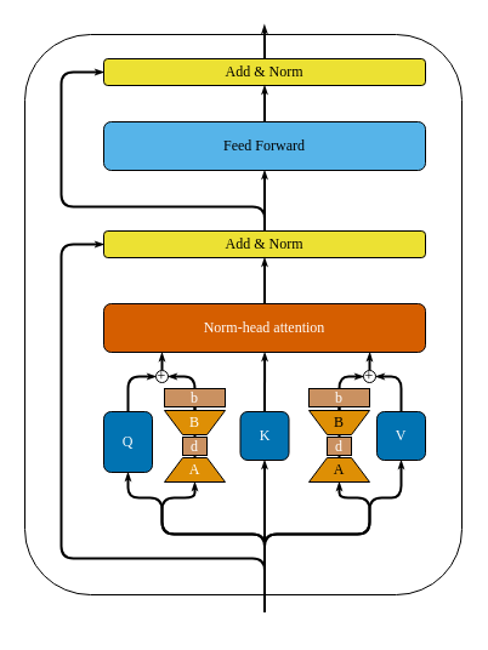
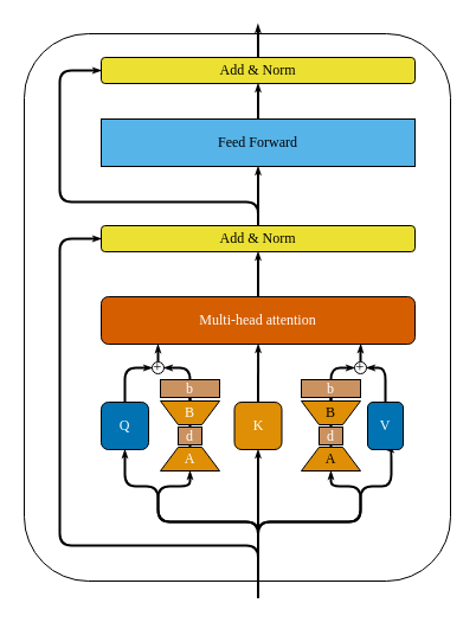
  <mxCell id="0" />
  <mxCell id="1" parent="0" />
  <mxCell id="2" value="" style="rounded=1;whiteSpace=wrap;html=1;fillColor=none;fontFamily=EHUSans;" parent="1" vertex="1"><mxGeometry x="20" y="28" width="360" height="462" as="geometry" /></mxCell>
  <mxCell id="3" style="edgeStyle=orthogonalEdgeStyle;html=1;exitX=0.5;exitY=0;exitDx=0;exitDy=0;entryX=0.5;entryY=1;entryDx=0;entryDy=0;strokeWidth=2;endArrow=classicThin;endFill=1;endSize=1;rounded=1;fontFamily=EHUSans;" parent="1" source="5" target="9" edge="1"><mxGeometry relative="1" as="geometry" /></mxCell>
  <mxCell id="4" style="edgeStyle=orthogonalEdgeStyle;html=1;exitX=0.5;exitY=0;exitDx=0;exitDy=0;entryX=0;entryY=0.5;entryDx=0;entryDy=0;strokeWidth=2;fontColor=#FFFFFF;endArrow=classicThin;endFill=1;endSize=1;rounded=1;fontFamily=EHUSans;" parent="1" source="5" target="7" edge="1"><mxGeometry relative="1" as="geometry"><Array as="points"><mxPoint x="218" y="170" /><mxPoint x="50" y="170" /><mxPoint x="50" y="59" /></Array></mxGeometry></mxCell>
  <mxCell id="5" value="Add &amp;amp; Norm" style="rounded=1;whiteSpace=wrap;html=1;fillColor=#ece133;fontFamily=EHUSans;fontStyle=0" parent="1" vertex="1"><mxGeometry x="85" y="190" width="265" height="22" as="geometry" /></mxCell>
  <mxCell id="6" style="edgeStyle=orthogonalEdgeStyle;html=1;exitX=0.5;exitY=0;exitDx=0;exitDy=0;strokeWidth=2;fontColor=#FFFFFF;endArrow=classicThin;endFill=1;endSize=1;rounded=1;fontFamily=EHUSans;" parent="1" source="7" edge="1"><mxGeometry relative="1" as="geometry"><mxPoint x="217.385" y="20" as="targetPoint" /></mxGeometry></mxCell>
  <mxCell id="7" value="Add &amp;amp; Norm" style="rounded=1;whiteSpace=wrap;html=1;fillColor=#ece133;fontFamily=EHUSans;fontStyle=0" parent="1" vertex="1"><mxGeometry x="85" y="48" width="265" height="22" as="geometry" /></mxCell>
  <mxCell id="8" style="edgeStyle=orthogonalEdgeStyle;html=1;exitX=0.5;exitY=0;exitDx=0;exitDy=0;entryX=0.5;entryY=1;entryDx=0;entryDy=0;strokeWidth=2;endArrow=classicThin;endFill=1;endSize=1;rounded=1;fontFamily=EHUSans;" parent="1" source="9" target="7" edge="1"><mxGeometry relative="1" as="geometry" /></mxCell>
- <mxCell id="9" value="Feed Forward" style="rounded=1;whiteSpace=wrap;html=1;fillColor=#56b4e9;fontFamily=EHUSans;fontStyle=0" parent="1" vertex="1"><mxGeometry x="85" y="100" width="265" height="40" as="geometry" /></mxCell>
+ <mxCell id="9" value="Feed Forward" style="whiteSpace=wrap;html=1;fillColor=#56b4e9;fontFamily=EHUSans;fontStyle=0;rounded=0;" parent="1" vertex="1"><mxGeometry x="85" y="100" width="265" height="40" as="geometry" /></mxCell>
  <mxCell id="10" style="html=1;exitX=0.5;exitY=0;exitDx=0;exitDy=0;entryX=0.5;entryY=1;entryDx=0;entryDy=0;strokeWidth=2;fontColor=#FFFFFF;endArrow=classicThin;endFill=1;edgeStyle=orthogonalEdgeStyle;endSize=1;rounded=1;fontFamily=EHUSans;" parent="1" source="16" target="18" edge="1"><mxGeometry relative="1" as="geometry"><Array as="points"><mxPoint x="218" y="440" /><mxPoint x="133" y="440" /><mxPoint x="133" y="410" /><mxPoint x="105" y="410" /></Array></mxGeometry></mxCell>
  <mxCell id="11" style="edgeStyle=orthogonalEdgeStyle;html=1;exitX=0.5;exitY=0;exitDx=0;exitDy=0;entryX=0.5;entryY=1;entryDx=0;entryDy=0;strokeWidth=2;fontColor=#FFFFFF;endArrow=classicThin;endFill=1;endSize=1;rounded=1;fontFamily=EHUSans;" parent="1" source="16" target="20" edge="1"><mxGeometry relative="1" as="geometry" /></mxCell>
  <mxCell id="12" style="edgeStyle=orthogonalEdgeStyle;html=1;exitX=0.5;exitY=0;exitDx=0;exitDy=0;entryX=0.5;entryY=1;entryDx=0;entryDy=0;strokeWidth=2;fontColor=#FFFFFF;endArrow=classicThin;endFill=1;endSize=1;rounded=1;fontFamily=EHUSans;" parent="1" source="16" target="22" edge="1"><mxGeometry relative="1" as="geometry"><Array as="points"><mxPoint x="218" y="440" /><mxPoint x="304" y="440" /><mxPoint x="304" y="410" /><mxPoint x="330" y="410" /></Array></mxGeometry></mxCell>
  <mxCell id="13" style="edgeStyle=orthogonalEdgeStyle;html=1;exitX=0.5;exitY=0;exitDx=0;exitDy=0;entryX=0;entryY=0.5;entryDx=0;entryDy=0;strokeWidth=2;fontColor=#FFFFFF;endArrow=classicThin;endFill=1;endSize=1;rounded=1;fontFamily=EHUSans;" parent="1" source="16" target="5" edge="1"><mxGeometry relative="1" as="geometry"><Array as="points"><mxPoint x="218" y="460" /><mxPoint x="50" y="460" /><mxPoint x="50" y="201" /></Array></mxGeometry></mxCell>
  <mxCell id="14" style="edgeStyle=orthogonalEdgeStyle;html=1;exitX=0.5;exitY=0;exitDx=0;exitDy=0;entryX=0.5;entryY=1;entryDx=0;entryDy=0;strokeWidth=2;endArrow=classicThin;endFill=1;endSize=1;jumpSize=3;rounded=1;movable=1;resizable=1;rotatable=1;deletable=1;editable=1;connectable=1;comic=0;noJump=0;fontFamily=EHUSans;" parent="1" source="16" target="28" edge="1"><mxGeometry relative="1" as="geometry"><Array as="points"><mxPoint x="218" y="440" /><mxPoint x="133" y="440" /><mxPoint x="133" y="410" /><mxPoint x="160" y="410" /></Array></mxGeometry></mxCell>
  <mxCell id="15" style="edgeStyle=orthogonalEdgeStyle;rounded=1;comic=0;jumpSize=3;html=1;exitX=0.5;exitY=0;exitDx=0;exitDy=0;entryX=0.5;entryY=1;entryDx=0;entryDy=0;strokeWidth=2;endArrow=classicThin;endFill=1;endSize=1;fontFamily=EHUSans;" parent="1" source="16" target="32" edge="1"><mxGeometry relative="1" as="geometry"><Array as="points"><mxPoint x="218" y="440" /><mxPoint x="304" y="440" /><mxPoint x="304" y="410" /><mxPoint x="279" y="410" /></Array></mxGeometry></mxCell>
  <mxCell id="16" value="" style="rounded=1;whiteSpace=wrap;html=1;fillColor=none;strokeColor=none;fontFamily=EHUSans;" parent="1" vertex="1"><mxGeometry x="157.5" y="504" width="120" height="10" as="geometry" /></mxCell>
  <mxCell id="17" style="edgeStyle=orthogonalEdgeStyle;html=1;exitX=0.5;exitY=0;exitDx=0;exitDy=0;entryX=0;entryY=0.5;entryDx=0;entryDy=0;strokeWidth=2;fontColor=#FFFFFF;endArrow=classicThin;endFill=1;endSize=1;rounded=1;fontFamily=EHUSans;" parent="1" source="18" target="26" edge="1"><mxGeometry relative="1" as="geometry" /></mxCell>
- <mxCell id="18" value="&lt;font&gt;Q&lt;/font&gt;" style="rounded=1;whiteSpace=wrap;html=1;fillColor=#0173b2;fontFamily=EHUSans;fontStyle=0;fontColor=#FFFFFF;" parent="1" vertex="1"><mxGeometry x="85" y="339" width="40" height="50" as="geometry" /></mxCell>
+ <mxCell id="18" value="&lt;font&gt;Q&lt;/font&gt;" style="rounded=1;whiteSpace=wrap;html=1;fillColor=#0173b2;fontFamily=EHUSans;fontStyle=0;fontColor=#FFFFFF;" parent="1" vertex="1"><mxGeometry x="85" y="339" width="40" height="40" as="geometry" /></mxCell>
  <mxCell id="19" style="edgeStyle=none;html=1;exitX=0.5;exitY=0;exitDx=0;exitDy=0;entryX=0.534;entryY=0.617;entryDx=0;entryDy=0;entryPerimeter=0;strokeWidth=2;fontColor=#FFFFFF;endArrow=classicThin;endFill=1;endSize=1;rounded=1;fontFamily=EHUSans;" parent="1" source="20" edge="1"><mxGeometry relative="1" as="geometry"><mxPoint x="217.58" y="290.074" as="targetPoint" /></mxGeometry></mxCell>
- <mxCell id="20" value="&lt;font&gt;K&lt;/font&gt;" style="rounded=1;whiteSpace=wrap;html=1;fillColor=#0173b2;fontFamily=EHUSans;fontStyle=0;fontColor=#FFFFFF;" parent="1" vertex="1"><mxGeometry x="197.5" y="339" width="40" height="40" as="geometry" /></mxCell>
+ <mxCell id="20" value="&lt;font&gt;K&lt;/font&gt;" style="rounded=1;whiteSpace=wrap;html=1;fillColor=#de8f05;fontFamily=EHUSans;fontStyle=0;fontColor=#FFFFFF;" parent="1" vertex="1"><mxGeometry x="197.5" y="339" width="40" height="40" as="geometry" /></mxCell>
  <mxCell id="21" style="edgeStyle=orthogonalEdgeStyle;html=1;exitX=0.5;exitY=0;exitDx=0;exitDy=0;entryX=1;entryY=0.5;entryDx=0;entryDy=0;strokeWidth=2;fontColor=#FFFFFF;endArrow=classicThin;endFill=1;endSize=1;rounded=1;fontFamily=EHUSans;" parent="1" source="22" target="36" edge="1"><mxGeometry relative="1" as="geometry"><mxPoint x="330.06" y="290.074" as="targetPoint" /></mxGeometry></mxCell>
- <mxCell id="22" value="&lt;font&gt;V&lt;/font&gt;" style="rounded=1;whiteSpace=wrap;html=1;fillColor=#0173b2;fontFamily=EHUSans;fontStyle=0;fontColor=#FFFFFF;" parent="1" vertex="1"><mxGeometry x="310" y="339" width="40" height="40" as="geometry" /></mxCell>
+ <mxCell id="22" value="&lt;font&gt;V&lt;/font&gt;" style="rounded=1;whiteSpace=wrap;html=1;fillColor=#0173b2;fontFamily=EHUSans;fontStyle=0;fontColor=#FFFFFF;" parent="1" vertex="1"><mxGeometry x="310" y="339" width="30" height="40" as="geometry" /></mxCell>
  <mxCell id="23" style="edgeStyle=orthogonalEdgeStyle;html=1;exitX=0.5;exitY=0;exitDx=0;exitDy=0;entryX=0.5;entryY=1;entryDx=0;entryDy=0;strokeWidth=2;fontColor=#FFFFFF;endArrow=classicThin;endFill=1;endSize=1;rounded=1;fontFamily=EHUSans;" parent="1" source="24" target="5" edge="1"><mxGeometry relative="1" as="geometry" /></mxCell>
- <mxCell id="24" value="Norm-head attention" style="rounded=1;whiteSpace=wrap;html=1;fillColor=#d55e00;fontFamily=EHUSans;fontStyle=0;fontColor=#FFFFFF;" parent="1" vertex="1"><mxGeometry x="85" y="250" width="265" height="40" as="geometry" /></mxCell>
+ <mxCell id="24" value="Multi-head attention" style="rounded=1;whiteSpace=wrap;html=1;fillColor=#d55e00;fontFamily=EHUSans;fontStyle=0;fontColor=#FFFFFF;" parent="1" vertex="1"><mxGeometry x="85" y="250" width="265" height="40" as="geometry" /></mxCell>
  <mxCell id="25" style="edgeStyle=orthogonalEdgeStyle;rounded=1;comic=0;jumpSize=3;html=1;exitX=0.5;exitY=0;exitDx=0;exitDy=0;entryX=0.181;entryY=1.006;entryDx=0;entryDy=0;entryPerimeter=0;strokeWidth=2;endArrow=classicThin;endFill=1;endSize=1;fontFamily=EHUSans;" parent="1" source="26" target="24" edge="1"><mxGeometry relative="1" as="geometry" /></mxCell>
  <mxCell id="26" value="+" style="ellipse;whiteSpace=wrap;html=1;aspect=fixed;fontFamily=EHUSans;" parent="1" vertex="1"><mxGeometry x="128" y="305" width="10" height="10" as="geometry" /></mxCell>
  <mxCell id="27" style="edgeStyle=none;html=1;exitX=0.5;exitY=0;exitDx=0;exitDy=0;entryX=0.5;entryY=0;entryDx=0;entryDy=0;endArrow=none;endFill=0;strokeWidth=2;fontFamily=EHUSans;" parent="1" source="28" target="38" edge="1"><mxGeometry relative="1" as="geometry" /></mxCell>
  <mxCell id="28" value="A" style="shape=trapezoid;perimeter=trapezoidPerimeter;whiteSpace=wrap;html=1;fixedSize=1;size=15;fillColor=#de8f05;fontColor=#FFFFFF;fontFamily=EHUSans;" parent="1" vertex="1"><mxGeometry x="135" y="377" width="50" height="20" as="geometry" /></mxCell>
  <mxCell id="29" style="edgeStyle=orthogonalEdgeStyle;rounded=1;jumpSize=3;html=1;exitX=0.5;exitY=0;exitDx=0;exitDy=0;entryX=1;entryY=0.5;entryDx=0;entryDy=0;strokeWidth=2;endArrow=classicThin;endFill=1;endSize=1;fontFamily=EHUSans;" parent="1" source="30" target="26" edge="1"><mxGeometry relative="1" as="geometry" /></mxCell>
  <mxCell id="30" value="B" style="shape=trapezoid;perimeter=trapezoidPerimeter;whiteSpace=wrap;html=1;fixedSize=1;size=15;rotation=0;fillColor=#de8f05;horizontal=1;flipV=1;fontColor=#FFFFFF;fontFamily=EHUSans;" parent="1" vertex="1"><mxGeometry x="135" y="338" width="50" height="20" as="geometry" /></mxCell>
  <mxCell id="31" style="edgeStyle=none;html=1;exitX=0.5;exitY=0;exitDx=0;exitDy=0;strokeWidth=2;fontColor=#FFFFFF;endArrow=none;endFill=0;fontFamily=EHUSans;" parent="1" source="32" target="40" edge="1"><mxGeometry relative="1" as="geometry" /></mxCell>
  <mxCell id="32" value="A" style="shape=trapezoid;perimeter=trapezoidPerimeter;whiteSpace=wrap;html=1;fixedSize=1;size=15;fillColor=#de8f05;fontFamily=EHUSans;" parent="1" vertex="1"><mxGeometry x="254" y="377" width="50" height="20" as="geometry" /></mxCell>
  <mxCell id="33" style="edgeStyle=orthogonalEdgeStyle;rounded=1;comic=0;jumpSize=3;html=1;exitX=0.5;exitY=0;exitDx=0;exitDy=0;entryX=0;entryY=0.5;entryDx=0;entryDy=0;strokeWidth=2;endArrow=classicThin;endFill=1;endSize=1;fontFamily=EHUSans;" parent="1" source="34" target="36" edge="1"><mxGeometry relative="1" as="geometry" /></mxCell>
  <mxCell id="34" value="B" style="shape=trapezoid;perimeter=trapezoidPerimeter;whiteSpace=wrap;html=1;fixedSize=1;size=15;rotation=0;fillColor=#de8f05;horizontal=1;flipV=1;fontFamily=EHUSans;" parent="1" vertex="1"><mxGeometry x="254" y="338" width="50" height="20" as="geometry" /></mxCell>
  <mxCell id="35" style="edgeStyle=orthogonalEdgeStyle;rounded=1;comic=0;jumpSize=3;html=1;entryX=0.827;entryY=1.003;entryDx=0;entryDy=0;entryPerimeter=0;strokeWidth=2;endArrow=classicThin;endFill=1;endSize=1;fontFamily=EHUSans;" parent="1" source="36" target="24" edge="1"><mxGeometry relative="1" as="geometry" /></mxCell>
  <mxCell id="36" value="+" style="ellipse;whiteSpace=wrap;html=1;aspect=fixed;fontFamily=EHUSans;" parent="1" vertex="1"><mxGeometry x="299" y="305" width="10" height="10" as="geometry" /></mxCell>
  <mxCell id="37" value="d" style="rounded=0;whiteSpace=wrap;html=1;fillColor=#ca9161;fontColor=#FFFFFF;fontFamily=EHUSans;" parent="1" vertex="1"><mxGeometry x="150" y="360" width="20" height="15" as="geometry" /></mxCell>
  <mxCell id="38" value="b" style="rounded=0;whiteSpace=wrap;html=1;fillColor=#ca9161;fontColor=#FFFFFF;fontFamily=EHUSans;" parent="1" vertex="1"><mxGeometry x="135" y="320" width="50" height="15" as="geometry" /></mxCell>
  <mxCell id="39" value="d" style="rounded=0;whiteSpace=wrap;html=1;fillColor=#ca9161;fontColor=#FFFFFF;fontFamily=EHUSans;" parent="1" vertex="1"><mxGeometry x="269" y="360" width="20" height="15" as="geometry" /></mxCell>
  <mxCell id="40" value="b" style="rounded=0;whiteSpace=wrap;html=1;fillColor=#ca9161;fontColor=#FFFFFF;fontFamily=EHUSans;" parent="1" vertex="1"><mxGeometry x="254" y="320" width="50" height="15" as="geometry" /></mxCell>
